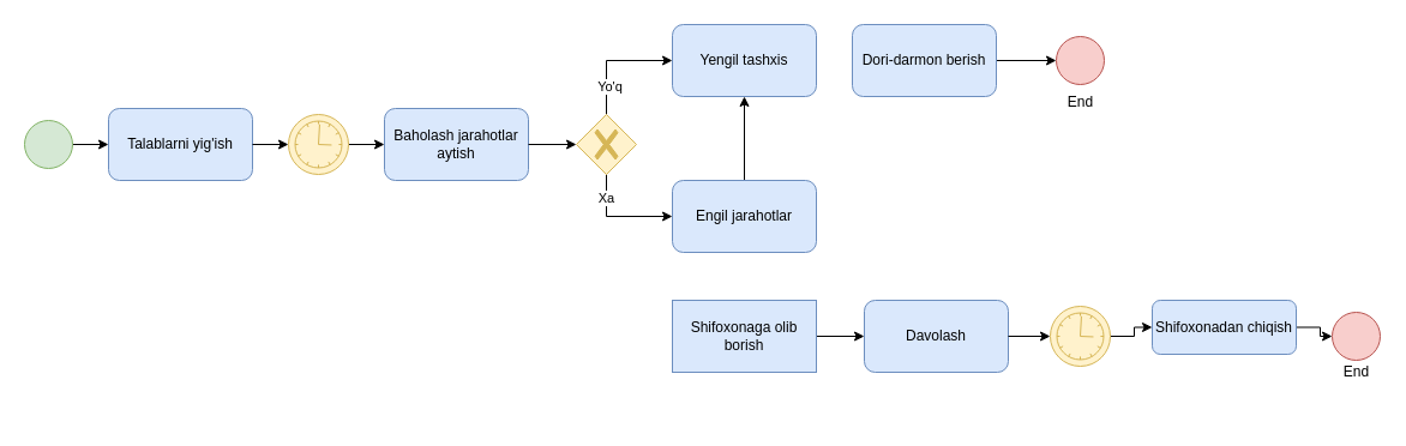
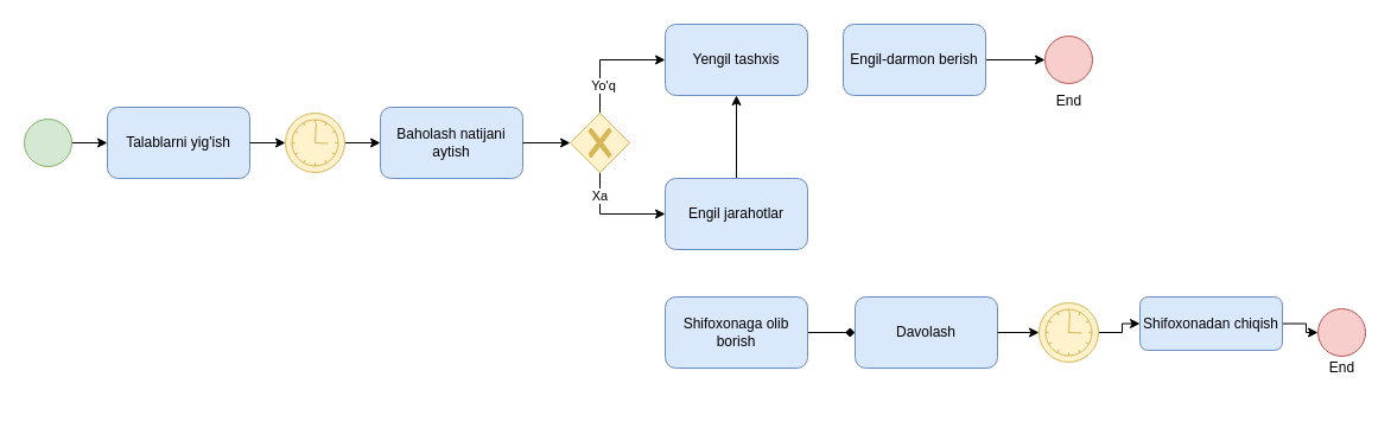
  <mxCell id="0" />
  <mxCell id="1" parent="0" />
  <mxCell id="2" style="edgeStyle=orthogonalEdgeStyle;rounded=0;orthogonalLoop=1;jettySize=auto;html=1;entryX=0;entryY=0.5;entryDx=0;entryDy=0;" edge="1" parent="1" source="3" target="4"><mxGeometry relative="1" as="geometry" /></mxCell>
  <mxCell id="3" value="" style="ellipse;whiteSpace=wrap;html=1;aspect=fixed;fillColor=#d5e8d4;strokeColor=#82b366;" vertex="1" parent="1"><mxGeometry x="20" y="100" width="40" height="40" as="geometry" /></mxCell>
  <mxCell id="4" value="Talablarni yig'ish" style="rounded=1;whiteSpace=wrap;html=1;fillColor=#dae8fc;strokeColor=#6c8ebf;" vertex="1" parent="1"><mxGeometry x="90" y="90" width="120" height="60" as="geometry" /></mxCell>
  <mxCell id="5" style="edgeStyle=orthogonalEdgeStyle;rounded=0;orthogonalLoop=1;jettySize=auto;html=1;" edge="1" parent="1" source="6" target="8"><mxGeometry relative="1" as="geometry" /></mxCell>
  <mxCell id="6" value="" style="points=[[0.145,0.145,0],[0.5,0,0],[0.855,0.145,0],[1,0.5,0],[0.855,0.855,0],[0.5,1,0],[0.145,0.855,0],[0,0.5,0]];shape=mxgraph.bpmn.event;html=1;verticalLabelPosition=bottom;labelBackgroundColor=#ffffff;verticalAlign=top;align=center;perimeter=ellipsePerimeter;outlineConnect=0;aspect=fixed;outline=standard;symbol=timer;fillColor=#fff2cc;strokeColor=#d6b656;" vertex="1" parent="1"><mxGeometry x="240" y="95" width="50" height="50" as="geometry" /></mxCell>
  <mxCell id="7" style="edgeStyle=orthogonalEdgeStyle;rounded=0;orthogonalLoop=1;jettySize=auto;html=1;entryX=0;entryY=0.5;entryDx=0;entryDy=0;entryPerimeter=0;" edge="1" parent="1" source="4" target="6"><mxGeometry relative="1" as="geometry" /></mxCell>
- <mxCell id="8" value="Baholash jarahotlar aytish" style="rounded=1;whiteSpace=wrap;html=1;fillColor=#dae8fc;strokeColor=#6c8ebf;" vertex="1" parent="1"><mxGeometry x="320" y="90" width="120" height="60" as="geometry" /></mxCell>
+ <mxCell id="8" value="Baholash natijani aytish" style="rounded=1;whiteSpace=wrap;html=1;fillColor=#dae8fc;strokeColor=#6c8ebf;" vertex="1" parent="1"><mxGeometry x="320" y="90" width="120" height="60" as="geometry" /></mxCell>
  <mxCell id="9" style="edgeStyle=orthogonalEdgeStyle;rounded=0;orthogonalLoop=1;jettySize=auto;html=1;entryX=0;entryY=0.5;entryDx=0;entryDy=0;" edge="1" parent="1" source="13" target="15"><mxGeometry relative="1" as="geometry"><Array as="points"><mxPoint x="505" y="50" /></Array></mxGeometry></mxCell>
  <mxCell id="10" value="Yo'q" style="edgeLabel;html=1;align=center;verticalAlign=middle;resizable=0;points=[];" vertex="1" connectable="0" parent="9"><mxGeometry x="-0.512" y="-2" relative="1" as="geometry"><mxPoint as="offset" /></mxGeometry></mxCell>
  <mxCell id="11" style="edgeStyle=orthogonalEdgeStyle;rounded=0;orthogonalLoop=1;jettySize=auto;html=1;entryX=0;entryY=0.5;entryDx=0;entryDy=0;" edge="1" parent="1" source="13" target="17"><mxGeometry relative="1" as="geometry"><Array as="points"><mxPoint x="505" y="180" /></Array></mxGeometry></mxCell>
  <mxCell id="12" value="Xa" style="edgeLabel;html=1;align=center;verticalAlign=middle;resizable=0;points=[];" vertex="1" connectable="0" parent="11"><mxGeometry x="-0.573" y="-1" relative="1" as="geometry"><mxPoint as="offset" /></mxGeometry></mxCell>
  <mxCell id="13" value="" style="points=[[0.25,0.25,0],[0.5,0,0],[0.75,0.25,0],[1,0.5,0],[0.75,0.75,0],[0.5,1,0],[0.25,0.75,0],[0,0.5,0]];shape=mxgraph.bpmn.gateway2;html=1;verticalLabelPosition=bottom;labelBackgroundColor=#ffffff;verticalAlign=top;align=center;perimeter=rhombusPerimeter;outlineConnect=0;outline=none;symbol=none;gwType=exclusive;fillColor=#fff2cc;strokeColor=#d6b656;" vertex="1" parent="1"><mxGeometry x="480" y="95" width="50" height="50" as="geometry" /></mxCell>
  <mxCell id="14" style="edgeStyle=orthogonalEdgeStyle;rounded=0;orthogonalLoop=1;jettySize=auto;html=1;entryX=0;entryY=0.5;entryDx=0;entryDy=0;entryPerimeter=0;" edge="1" parent="1" source="8" target="13"><mxGeometry relative="1" as="geometry" /></mxCell>
  <mxCell id="15" value="Yengil tashxis" style="rounded=1;whiteSpace=wrap;html=1;fillColor=#dae8fc;strokeColor=#6c8ebf;" vertex="1" parent="1"><mxGeometry x="560" y="20" width="120" height="60" as="geometry" /></mxCell>
  <mxCell id="16" style="edgeStyle=orthogonalEdgeStyle;rounded=0;orthogonalLoop=1;jettySize=auto;html=1;" edge="1" parent="1" source="17" target="15"><mxGeometry relative="1" as="geometry" /></mxCell>
  <mxCell id="17" value="Engil jarahotlar" style="rounded=1;whiteSpace=wrap;html=1;fillColor=#dae8fc;strokeColor=#6c8ebf;" vertex="1" parent="1"><mxGeometry x="560" y="150" width="120" height="60" as="geometry" /></mxCell>
  <mxCell id="18" style="edgeStyle=orthogonalEdgeStyle;rounded=0;orthogonalLoop=1;jettySize=auto;html=1;entryX=0;entryY=0.5;entryDx=0;entryDy=0;" edge="1" parent="1" source="19" target="20"><mxGeometry relative="1" as="geometry" /></mxCell>
- <mxCell id="19" value="Dori-darmon berish" style="rounded=1;whiteSpace=wrap;html=1;fillColor=#dae8fc;strokeColor=#6c8ebf;" vertex="1" parent="1"><mxGeometry x="710" y="20" width="120" height="60" as="geometry" /></mxCell>
+ <mxCell id="19" value="Engil-darmon berish" style="rounded=1;whiteSpace=wrap;html=1;fillColor=#dae8fc;strokeColor=#6c8ebf;" vertex="1" parent="1"><mxGeometry x="710" y="20" width="120" height="60" as="geometry" /></mxCell>
  <mxCell id="20" value="" style="ellipse;whiteSpace=wrap;html=1;aspect=fixed;fillColor=#f8cecc;strokeColor=#b85450;" vertex="1" parent="1"><mxGeometry x="880" y="30" width="40" height="40" as="geometry" /></mxCell>
  <mxCell id="21" value="End" style="text;html=1;align=center;verticalAlign=middle;resizable=0;points=[];autosize=1;strokeColor=none;fillColor=none;" vertex="1" parent="1"><mxGeometry x="880" y="70" width="40" height="30" as="geometry" /></mxCell>
- <mxCell id="22" style="edgeStyle=orthogonalEdgeStyle;rounded=0;orthogonalLoop=1;jettySize=auto;html=1;entryX=0;entryY=0.5;entryDx=0;entryDy=0;" edge="1" parent="1" source="23" target="24"><mxGeometry relative="1" as="geometry" /></mxCell>
- <mxCell id="23" value="Shifoxonaga olib borish" style="whiteSpace=wrap;html=1;fillColor=#dae8fc;strokeColor=#6c8ebf;rounded=0;" vertex="1" parent="1"><mxGeometry x="560" y="250" width="120" height="60" as="geometry" /></mxCell>
+ <mxCell id="22" style="edgeStyle=orthogonalEdgeStyle;rounded=0;orthogonalLoop=1;jettySize=auto;html=1;entryX=0;entryY=0.5;entryDx=0;entryDy=0;endArrow=diamond;" edge="1" parent="1" source="23" target="24"><mxGeometry relative="1" as="geometry" /></mxCell>
+ <mxCell id="23" value="Shifoxonaga olib borish" style="rounded=1;whiteSpace=wrap;html=1;fillColor=#dae8fc;strokeColor=#6c8ebf;" vertex="1" parent="1"><mxGeometry x="560" y="250" width="120" height="60" as="geometry" /></mxCell>
  <mxCell id="24" value="Davolash" style="rounded=1;whiteSpace=wrap;html=1;fillColor=#dae8fc;strokeColor=#6c8ebf;" vertex="1" parent="1"><mxGeometry x="720" y="250" width="120" height="60" as="geometry" /></mxCell>
  <mxCell id="25" style="edgeStyle=orthogonalEdgeStyle;rounded=0;orthogonalLoop=1;jettySize=auto;html=1;entryX=0;entryY=0.5;entryDx=0;entryDy=0;" edge="1" parent="1" source="26" target="29"><mxGeometry relative="1" as="geometry" /></mxCell>
  <mxCell id="26" value="" style="points=[[0.145,0.145,0],[0.5,0,0],[0.855,0.145,0],[1,0.5,0],[0.855,0.855,0],[0.5,1,0],[0.145,0.855,0],[0,0.5,0]];shape=mxgraph.bpmn.event;html=1;verticalLabelPosition=bottom;labelBackgroundColor=#ffffff;verticalAlign=top;align=center;perimeter=ellipsePerimeter;outlineConnect=0;aspect=fixed;outline=standard;symbol=timer;fillColor=#fff2cc;strokeColor=#d6b656;" vertex="1" parent="1"><mxGeometry x="875" y="255" width="50" height="50" as="geometry" /></mxCell>
  <mxCell id="27" style="edgeStyle=orthogonalEdgeStyle;rounded=0;orthogonalLoop=1;jettySize=auto;html=1;entryX=0;entryY=0.5;entryDx=0;entryDy=0;entryPerimeter=0;" edge="1" parent="1" source="24" target="26"><mxGeometry relative="1" as="geometry" /></mxCell>
  <mxCell id="28" style="edgeStyle=orthogonalEdgeStyle;rounded=0;orthogonalLoop=1;jettySize=auto;html=1;" edge="1" parent="1" source="29" target="30"><mxGeometry relative="1" as="geometry" /></mxCell>
  <mxCell id="29" value="Shifoxonadan chiqish" style="rounded=1;whiteSpace=wrap;html=1;fillColor=#dae8fc;strokeColor=#6c8ebf;" vertex="1" parent="1"><mxGeometry x="960" y="250" width="120" height="45" as="geometry" /></mxCell>
  <mxCell id="30" value="" style="ellipse;whiteSpace=wrap;html=1;aspect=fixed;fillColor=#f8cecc;strokeColor=#b85450;" vertex="1" parent="1"><mxGeometry x="1110" y="260" width="40" height="40" as="geometry" /></mxCell>
  <mxCell id="31" value="End" style="text;html=1;align=center;verticalAlign=middle;resizable=0;points=[];autosize=1;strokeColor=none;fillColor=none;" vertex="1" parent="1"><mxGeometry x="1110" y="295" width="40" height="30" as="geometry" /></mxCell>
  <mxCell id="32" value="&amp;nbsp;" style="text;whiteSpace=wrap;html=1;" vertex="1" parent="1"><mxGeometry x="930" y="310" width="40" height="40" as="geometry" /></mxCell>
